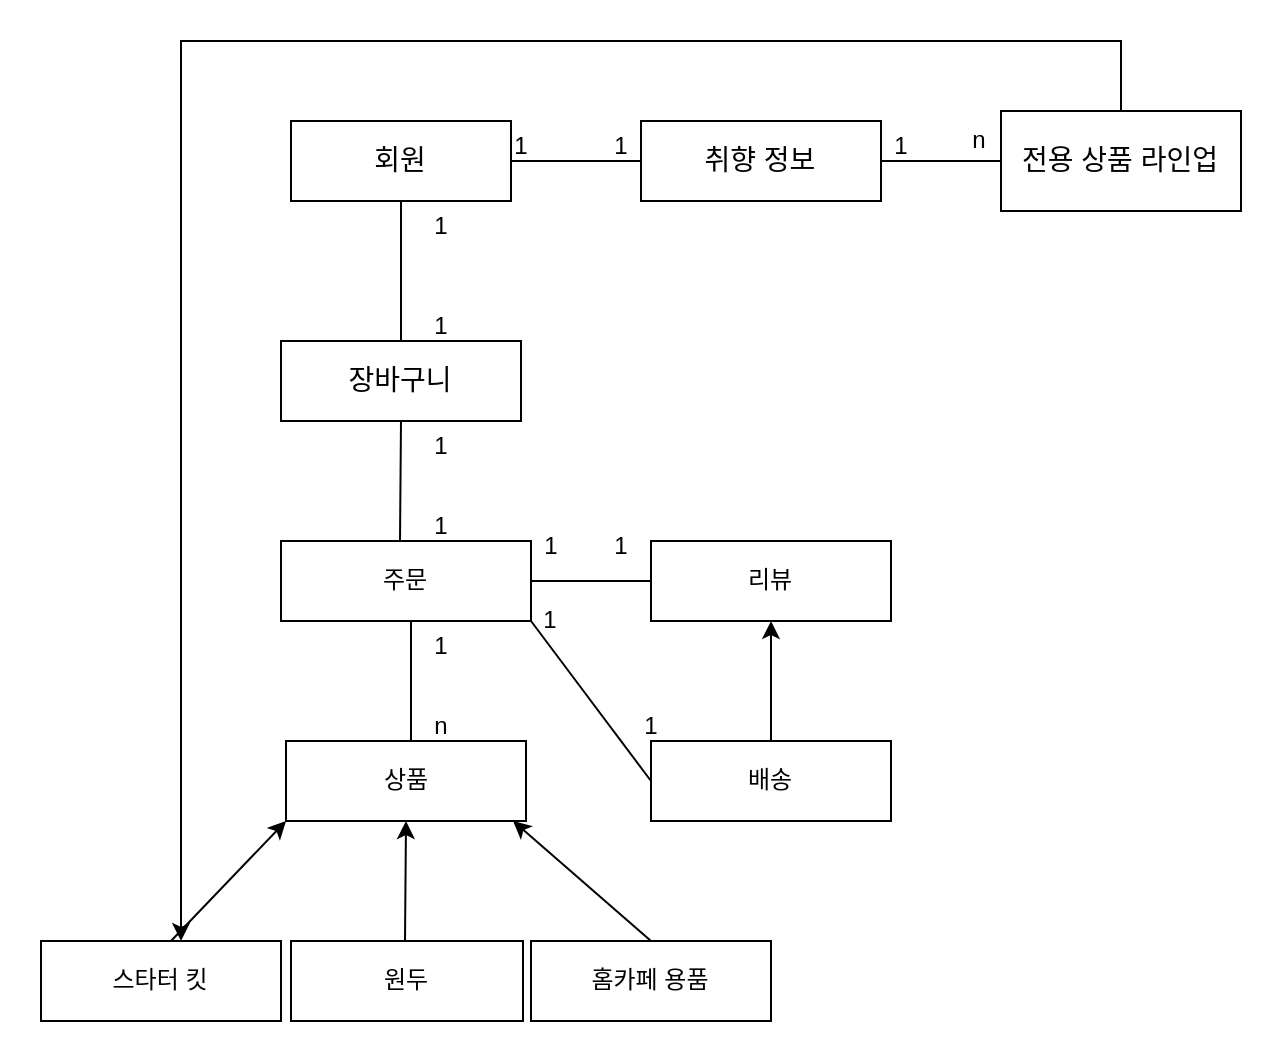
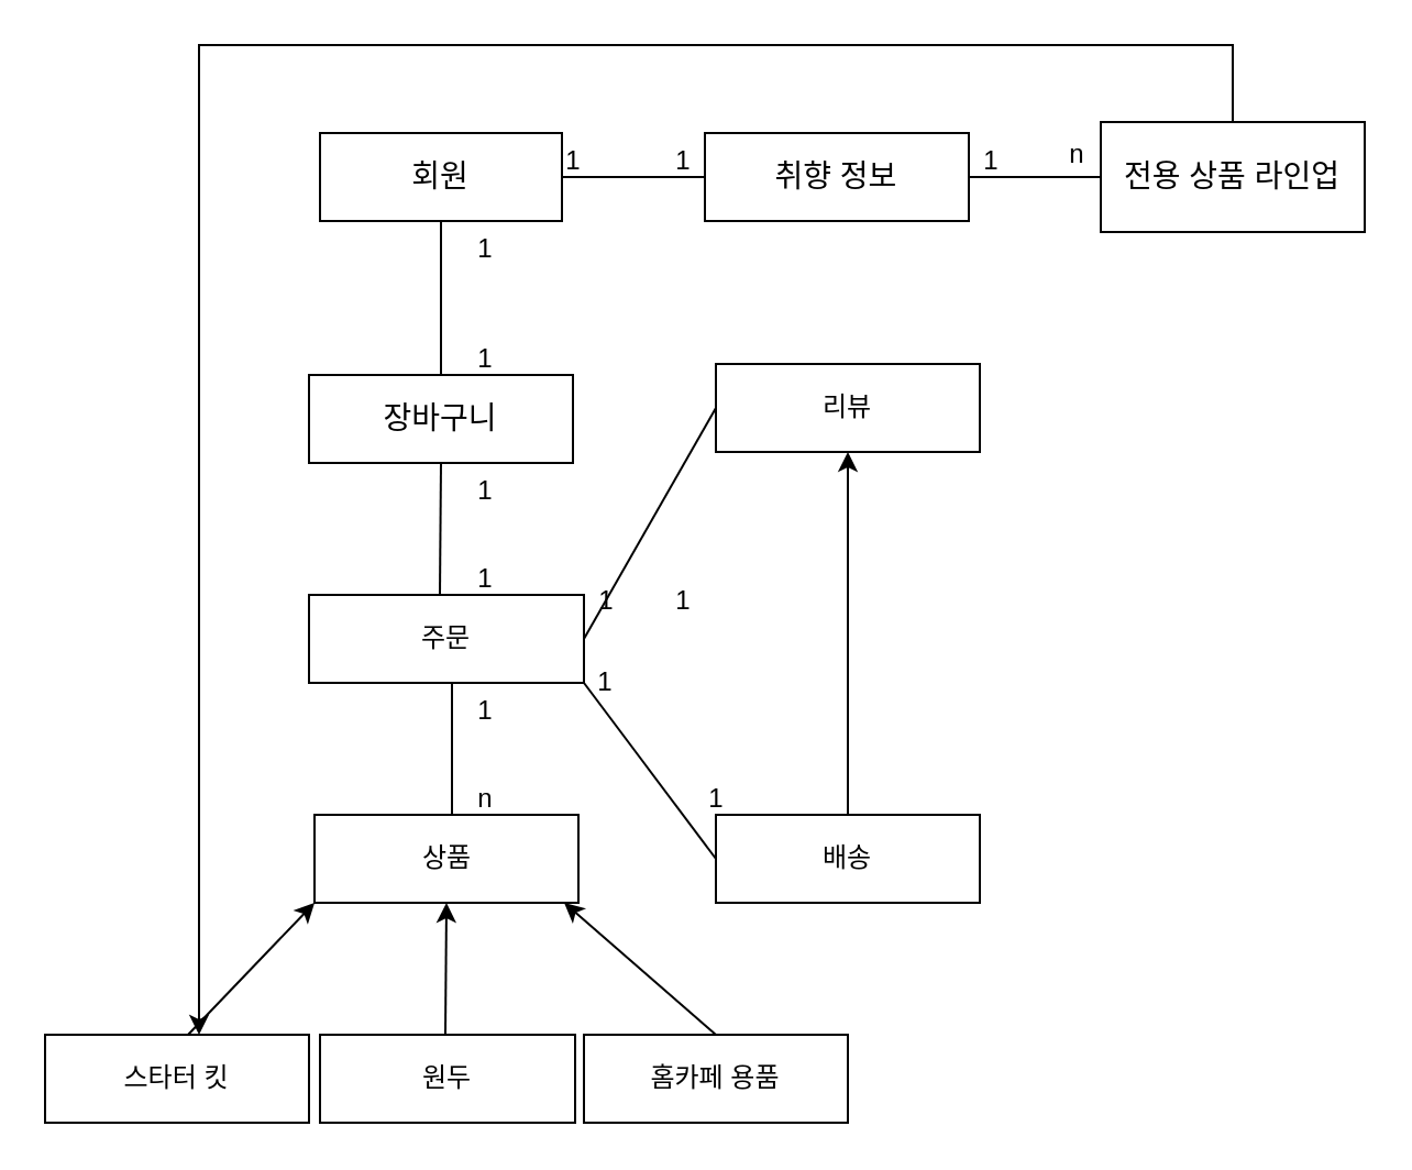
  <mxCell id="0" />
  <mxCell id="1" parent="0" />
  <mxCell id="2" value="&lt;font style=&quot;font-size: 14px;&quot;&gt;회원&lt;/font&gt;" style="rounded=0;whiteSpace=wrap;html=1;" vertex="1" parent="1"><mxGeometry x="145" y="60" width="110" height="40" as="geometry" /></mxCell>
  <mxCell id="3" value="" style="endArrow=none;html=1;rounded=0;" edge="1" parent="1" target="4"><mxGeometry width="50" height="50" relative="1" as="geometry"><mxPoint x="255" y="80" as="sourcePoint" /><mxPoint x="335" y="80" as="targetPoint" /></mxGeometry></mxCell>
  <mxCell id="4" value="&lt;span style=&quot;font-size: 14px;&quot;&gt;취향 정보&lt;br&gt;&lt;/span&gt;" style="rounded=0;whiteSpace=wrap;html=1;" vertex="1" parent="1"><mxGeometry x="320" y="60" width="120" height="40" as="geometry" /></mxCell>
  <mxCell id="5" value="&lt;font style=&quot;font-size: 14px;&quot;&gt;장바구니&lt;br&gt;&lt;/font&gt;" style="rounded=0;whiteSpace=wrap;html=1;" vertex="1" parent="1"><mxGeometry x="140" y="170" width="120" height="40" as="geometry" /></mxCell>
  <mxCell id="6" value="" style="endArrow=none;html=1;rounded=0;exitX=0.5;exitY=0;exitDx=0;exitDy=0;entryX=0.5;entryY=1;entryDx=0;entryDy=0;" edge="1" parent="1" source="5" target="2"><mxGeometry width="50" height="50" relative="1" as="geometry"><mxPoint x="155" y="150" as="sourcePoint" /><mxPoint x="205" y="100" as="targetPoint" /></mxGeometry></mxCell>
  <mxCell id="7" value="" style="endArrow=none;html=1;rounded=0;" edge="1" parent="1" target="8"><mxGeometry width="50" height="50" relative="1" as="geometry"><mxPoint x="440" y="80" as="sourcePoint" /><mxPoint x="500" y="80" as="targetPoint" /></mxGeometry></mxCell>
  <mxCell id="8" value="&lt;font style=&quot;font-size: 14px;&quot;&gt;전용 상품 라인업&lt;/font&gt;" style="rounded=0;whiteSpace=wrap;html=1;" vertex="1" parent="1"><mxGeometry x="500" y="55" width="120" height="50" as="geometry" /></mxCell>
  <mxCell id="9" value="주문" style="rounded=0;whiteSpace=wrap;html=1;" vertex="1" parent="1"><mxGeometry x="140" y="270" width="125" height="40" as="geometry" /></mxCell>
  <mxCell id="10" value="상품" style="rounded=0;whiteSpace=wrap;html=1;" vertex="1" parent="1"><mxGeometry x="142.5" y="370" width="120" height="40" as="geometry" /></mxCell>
  <mxCell id="11" value="원두" style="rounded=0;whiteSpace=wrap;html=1;" vertex="1" parent="1"><mxGeometry x="145" y="470" width="116" height="40" as="geometry" /></mxCell>
  <mxCell id="12" value="홈카페 용품" style="rounded=0;whiteSpace=wrap;html=1;" vertex="1" parent="1"><mxGeometry x="265" y="470" width="120" height="40" as="geometry" /></mxCell>
  <mxCell id="13" value="스타터 킷" style="rounded=0;whiteSpace=wrap;html=1;" vertex="1" parent="1"><mxGeometry x="20" y="470" width="120" height="40" as="geometry" /></mxCell>
  <mxCell id="14" value="" style="endArrow=classic;html=1;rounded=0;entryX=0;entryY=1;entryDx=0;entryDy=0;" edge="1" parent="1" target="10"><mxGeometry width="50" height="50" relative="1" as="geometry"><mxPoint x="85" y="470" as="sourcePoint" /><mxPoint x="135" y="420" as="targetPoint" /></mxGeometry></mxCell>
  <mxCell id="15" value="" style="endArrow=classic;html=1;rounded=0;entryX=0.946;entryY=1;entryDx=0;entryDy=0;entryPerimeter=0;" edge="1" parent="1" target="10"><mxGeometry width="50" height="50" relative="1" as="geometry"><mxPoint x="325" y="470" as="sourcePoint" /><mxPoint x="265" y="420" as="targetPoint" /></mxGeometry></mxCell>
  <mxCell id="16" value="" style="endArrow=classic;html=1;rounded=0;entryX=0.5;entryY=1;entryDx=0;entryDy=0;" edge="1" parent="1" target="10"><mxGeometry width="50" height="50" relative="1" as="geometry"><mxPoint x="202" y="470" as="sourcePoint" /><mxPoint x="205" y="420" as="targetPoint" /></mxGeometry></mxCell>
  <mxCell id="17" value="" style="endArrow=none;html=1;rounded=0;" edge="1" parent="1"><mxGeometry width="50" height="50" relative="1" as="geometry"><mxPoint x="205" y="370" as="sourcePoint" /><mxPoint x="205" y="310" as="targetPoint" /></mxGeometry></mxCell>
  <mxCell id="18" value="" style="endArrow=none;html=1;rounded=0;" edge="1" parent="1"><mxGeometry width="50" height="50" relative="1" as="geometry"><mxPoint x="199.5" y="270" as="sourcePoint" /><mxPoint x="200" y="210" as="targetPoint" /></mxGeometry></mxCell>
  <mxCell id="19" value="" style="endArrow=classic;html=1;rounded=0;exitX=0.5;exitY=0;exitDx=0;exitDy=0;" edge="1" parent="1" source="8"><mxGeometry width="50" height="50" relative="1" as="geometry"><mxPoint x="594.5" y="55" as="sourcePoint" /><mxPoint y="470" as="targetPoint" x="90" /><Array as="points"><mxPoint x="560" y="20" /><mxPoint y="20" x="90" /></Array></mxGeometry></mxCell>
  <mxCell id="20" value="1" style="text;html=1;align=center;verticalAlign=middle;resizable=0;points=[];autosize=1;strokeColor=none;fillColor=none;" vertex="1" parent="1"><mxGeometry x="205" y="98" width="30" height="30" as="geometry" /></mxCell>
  <mxCell id="21" value="1" style="text;html=1;align=center;verticalAlign=middle;resizable=0;points=[];autosize=1;strokeColor=none;fillColor=none;" vertex="1" parent="1"><mxGeometry x="205" y="148" width="30" height="30" as="geometry" /></mxCell>
  <mxCell id="22" value="1" style="text;html=1;align=center;verticalAlign=middle;resizable=0;points=[];autosize=1;strokeColor=none;fillColor=none;" vertex="1" parent="1"><mxGeometry x="205" y="208" width="30" height="30" as="geometry" /></mxCell>
  <mxCell id="23" value="1" style="text;html=1;align=center;verticalAlign=middle;resizable=0;points=[];autosize=1;strokeColor=none;fillColor=none;" vertex="1" parent="1"><mxGeometry x="205" y="248" width="30" height="30" as="geometry" /></mxCell>
  <mxCell id="24" value="1" style="text;html=1;align=center;verticalAlign=middle;resizable=0;points=[];autosize=1;strokeColor=none;fillColor=none;" vertex="1" parent="1"><mxGeometry x="205" y="308" width="30" height="30" as="geometry" /></mxCell>
  <mxCell id="25" value="n" style="text;html=1;align=center;verticalAlign=middle;resizable=0;points=[];autosize=1;strokeColor=none;fillColor=none;" vertex="1" parent="1"><mxGeometry x="205" y="348" width="30" height="30" as="geometry" /></mxCell>
  <mxCell id="26" value="1" style="text;html=1;align=center;verticalAlign=middle;resizable=0;points=[];autosize=1;strokeColor=none;fillColor=none;" vertex="1" parent="1"><mxGeometry x="245" y="58" width="30" height="30" as="geometry" /></mxCell>
  <mxCell id="27" value="1" style="text;html=1;align=center;verticalAlign=middle;resizable=0;points=[];autosize=1;strokeColor=none;fillColor=none;" vertex="1" parent="1"><mxGeometry x="295" y="58" width="30" height="30" as="geometry" /></mxCell>
  <mxCell id="28" value="1" style="text;html=1;align=center;verticalAlign=middle;resizable=0;points=[];autosize=1;strokeColor=none;fillColor=none;" vertex="1" parent="1"><mxGeometry x="435" y="58" width="30" height="30" as="geometry" /></mxCell>
  <mxCell id="29" value="n" style="text;html=1;align=center;verticalAlign=middle;resizable=0;points=[];autosize=1;strokeColor=none;fillColor=none;" vertex="1" parent="1"><mxGeometry x="474" y="55" width="30" height="30" as="geometry" /></mxCell>
  <mxCell id="30" value="배송" style="rounded=0;whiteSpace=wrap;html=1;" vertex="1" parent="1"><mxGeometry x="325" y="370" width="120" height="40" as="geometry" /></mxCell>
  <mxCell id="31" value="" style="endArrow=none;html=1;rounded=0;entryX=0;entryY=0.5;entryDx=0;entryDy=0;exitX=1;exitY=1;exitDx=0;exitDy=0;" edge="1" parent="1" source="9" target="30"><mxGeometry width="50" height="50" relative="1" as="geometry"><mxPoint x="270" y="390" as="sourcePoint" /><mxPoint x="312.5" y="345" as="targetPoint" /></mxGeometry></mxCell>
  <mxCell id="32" value="1" style="text;html=1;align=center;verticalAlign=middle;resizable=0;points=[];autosize=1;strokeColor=none;fillColor=none;" vertex="1" parent="1"><mxGeometry x="310" y="348" width="30" height="30" as="geometry" /></mxCell>
- <mxCell id="33" value="리뷰" style="rounded=0;whiteSpace=wrap;html=1;" vertex="1" parent="1"><mxGeometry x="325" y="270" width="120" height="40" as="geometry" /></mxCell>
+ <mxCell id="33" value="리뷰" style="rounded=0;whiteSpace=wrap;html=1;" vertex="1" parent="1"><mxGeometry x="325" y="165" width="120" height="40" as="geometry" /></mxCell>
  <mxCell id="34" value="" style="endArrow=none;html=1;rounded=0;entryX=0;entryY=0.5;entryDx=0;entryDy=0;exitX=1;exitY=0.5;exitDx=0;exitDy=0;" edge="1" parent="1" source="9" target="33"><mxGeometry width="50" height="50" relative="1" as="geometry"><mxPoint x="265" y="298" as="sourcePoint" /><mxPoint x="315" y="248" as="targetPoint" /></mxGeometry></mxCell>
  <mxCell id="35" value="1" style="text;html=1;strokeColor=none;fillColor=none;align=center;verticalAlign=middle;whiteSpace=wrap;rounded=0;" vertex="1" parent="1"><mxGeometry x="265" y="300" width="20" height="20" as="geometry" /></mxCell>
  <mxCell id="36" value="" style="endArrow=classic;html=1;rounded=0;entryX=0.5;entryY=1;entryDx=0;entryDy=0;exitX=0.5;exitY=0;exitDx=0;exitDy=0;" edge="1" parent="1" source="30" target="33"><mxGeometry width="50" height="50" relative="1" as="geometry"><mxPoint x="385" y="368" as="sourcePoint" /><mxPoint x="385" y="308" as="targetPoint" /></mxGeometry></mxCell>
  <mxCell id="37" value="1" style="text;html=1;align=center;verticalAlign=middle;resizable=0;points=[];autosize=1;strokeColor=none;fillColor=none;" vertex="1" parent="1"><mxGeometry x="260" y="258" width="30" height="30" as="geometry" /></mxCell>
  <mxCell id="38" value="1" style="text;html=1;align=center;verticalAlign=middle;resizable=0;points=[];autosize=1;strokeColor=none;fillColor=none;" vertex="1" parent="1"><mxGeometry x="295" y="258" width="30" height="30" as="geometry" /></mxCell>
